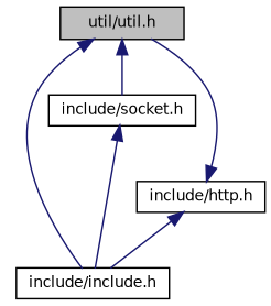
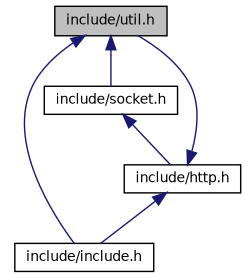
  digraph {
    node [color=black fillcolor=white fontname=Helvetica fontsize=10 shape=record style=filled]
    edge [color=midnightblue dir=back fontname=Helvetica fontsize=10 labelfontname=Helvetica labelfontsize=10 style=solid]
-   n1 [fillcolor=grey75 fontcolor=black height=0.2 label="util/util.h" width=0.4]
+   n1 [fillcolor=grey75 fontcolor=black height=0.2 label="include/util.h" width=0.4]
    n2 [height=0.2 label="include/include.h" width=0.4]
    n3 [height=0.2 label="include/socket.h" width=0.4]
    n4 [height=0.2 label="include/http.h" width=0.4]
    n1 -> n2
    n1 -> n3
-   n3 -> n2
+   n3 -> n4
    n4 -> n1
    n4 -> n2
  }
